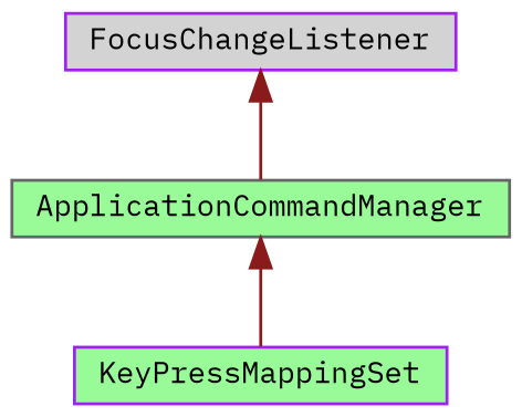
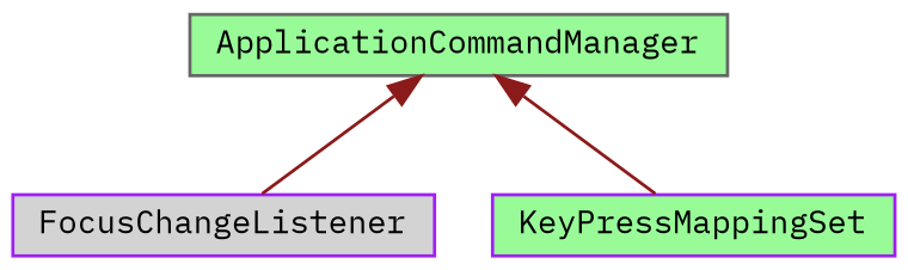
  digraph {
    fontname="IBM Plex Mono"
    node [color=purple fillcolor=palegreen fontname="IBM Plex Mono" fontsize=10 shape=record style=filled]
    edge [color=firebrick4 dir=back fontname="IBM Plex Mono" fontsize=10 labelfontname=Helvetica labelfontsize=10 style=solid]
    n1 [fillcolor=lightgrey fontcolor=black height=0.2 label=FocusChangeListener width=0.4]
    n2 [color=gray40 height=0.2 label=ApplicationCommandManager width=0.4]
    n3 [height=0.2 label=KeyPressMappingSet width=0.4]
-   n1 -> n2
+   n2 -> n1
    n2 -> n3
  }
